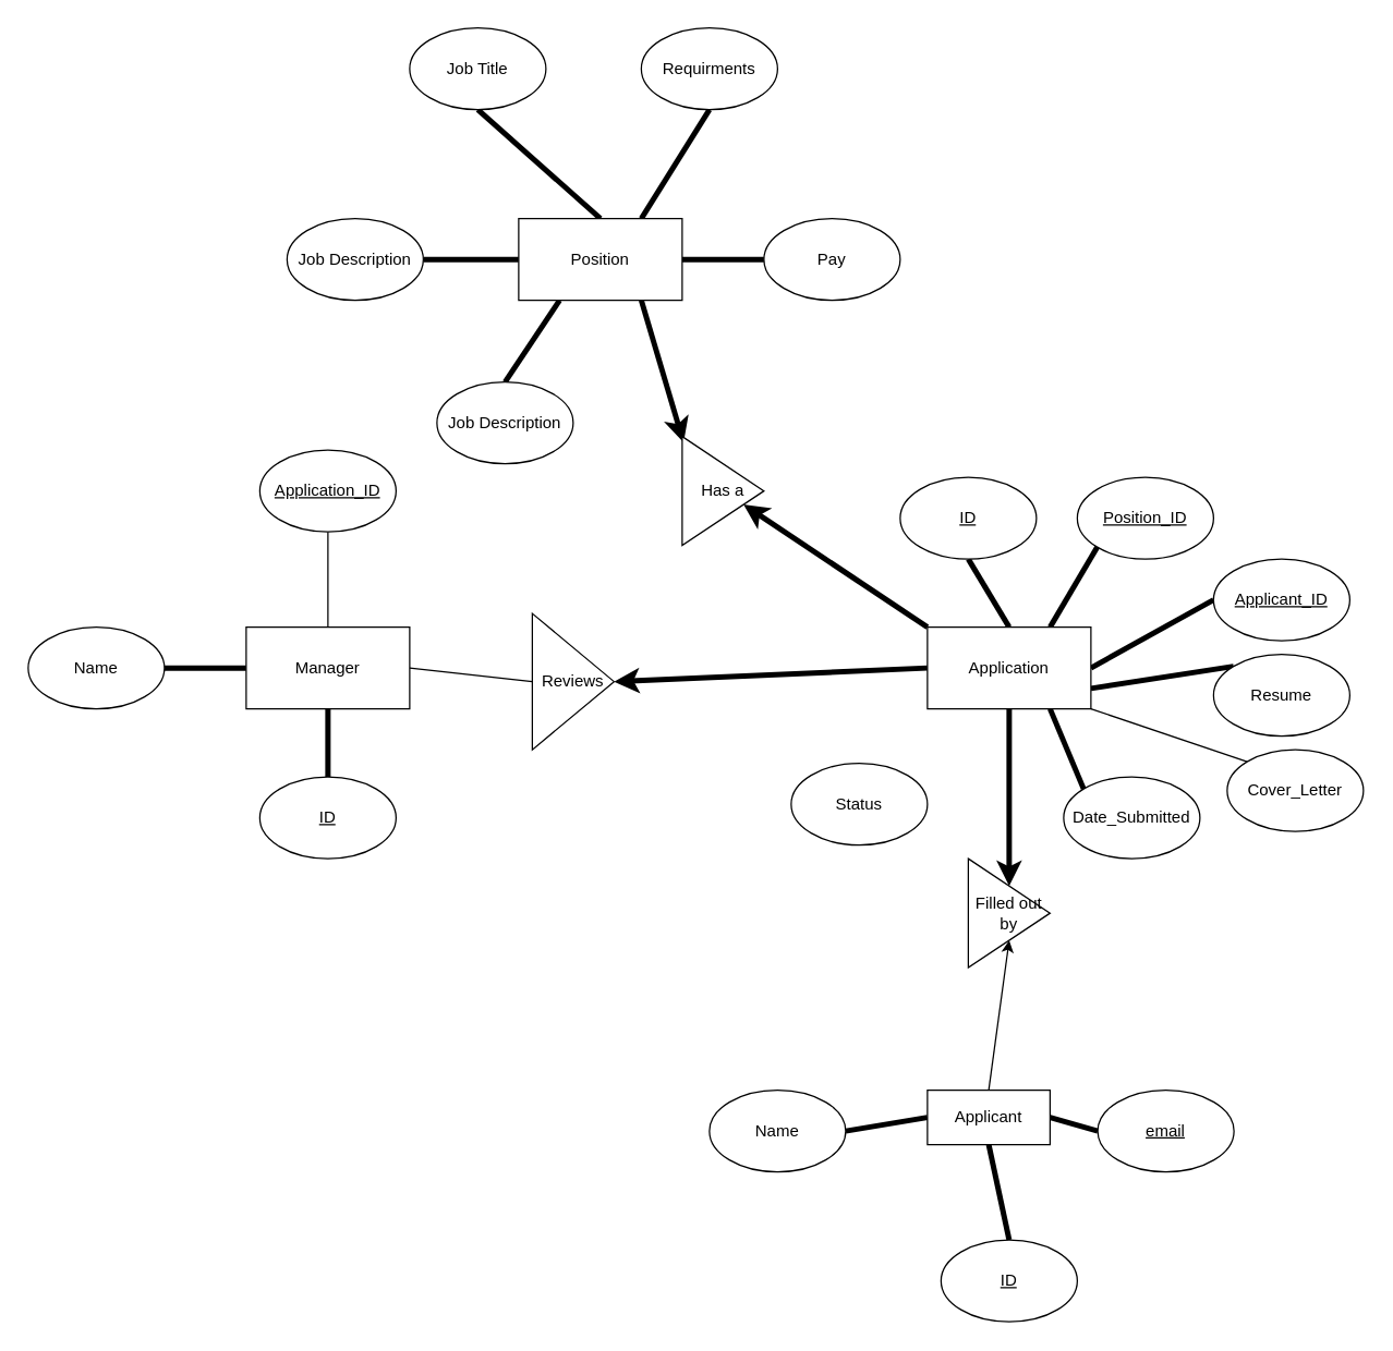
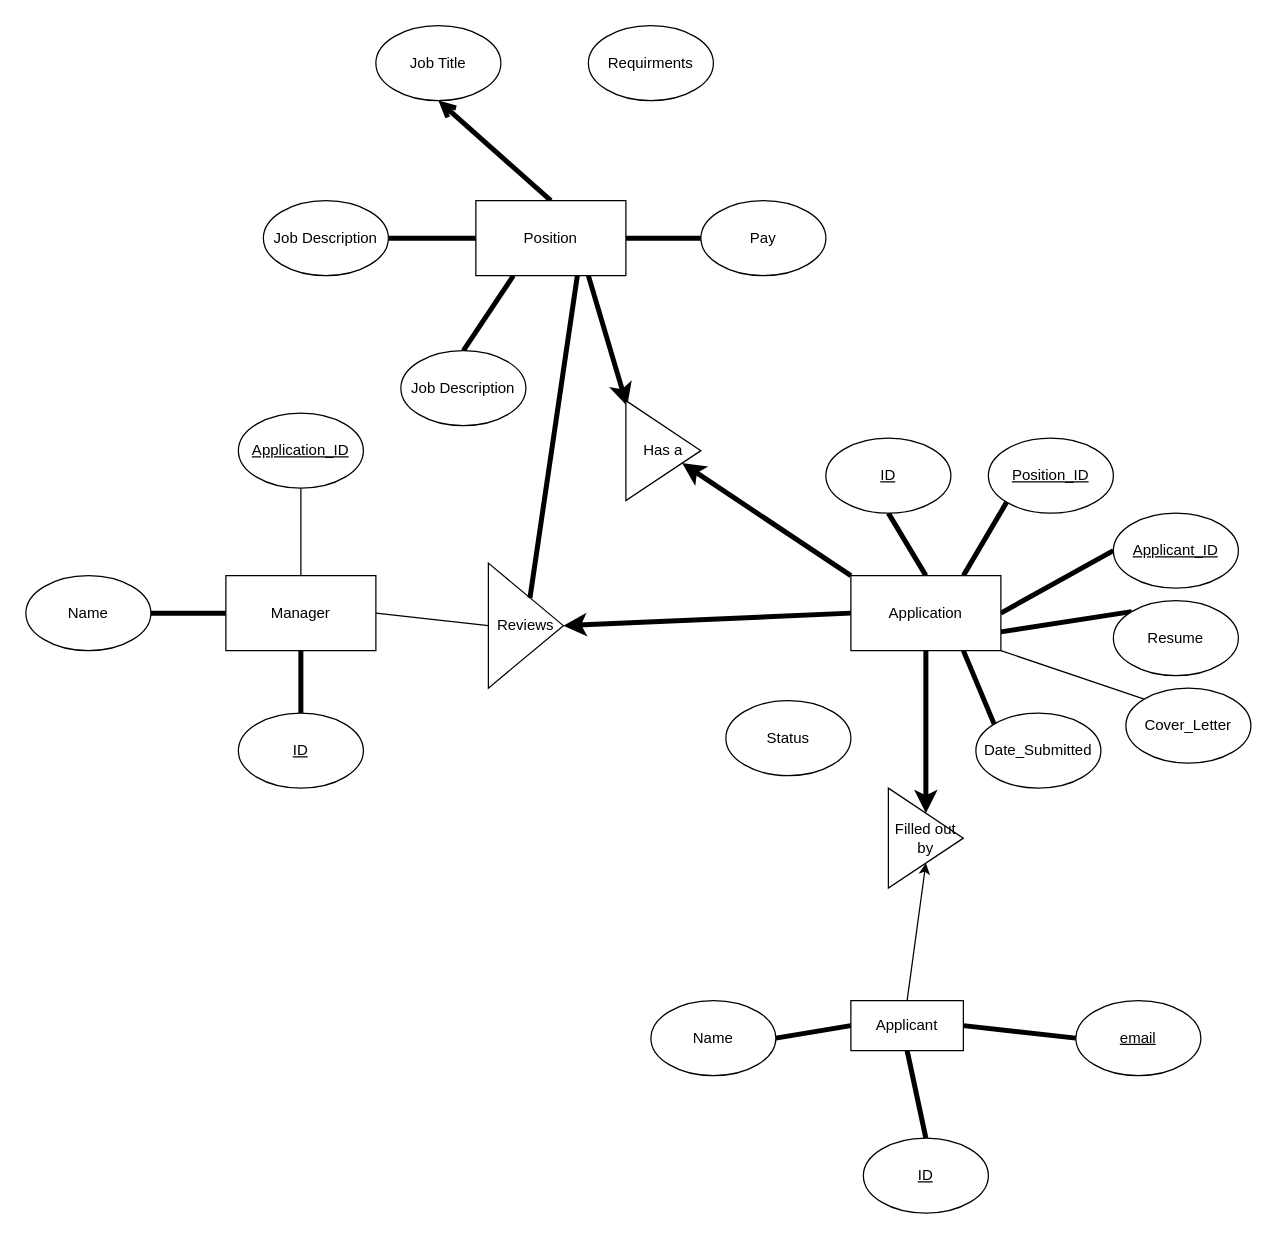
  <mxCell id="0" />
  <mxCell id="1" parent="0" />
  <mxCell id="2" style="edgeStyle=none;html=1;exitX=1;exitY=0.5;exitDx=0;exitDy=0;entryX=0;entryY=0.5;entryDx=0;entryDy=0;endArrow=none;endFill=0;strokeWidth=1;" parent="1" source="6" target="22" edge="1"><mxGeometry relative="1" as="geometry" /></mxCell>
  <mxCell id="3" style="edgeStyle=none;html=1;exitX=0.5;exitY=0;exitDx=0;exitDy=0;entryX=0.5;entryY=1;entryDx=0;entryDy=0;endArrow=none;endFill=0;strokeWidth=1;" parent="1" source="6" target="34" edge="1"><mxGeometry relative="1" as="geometry" /></mxCell>
  <mxCell id="4" style="edgeStyle=none;html=1;exitX=0.5;exitY=1;exitDx=0;exitDy=0;entryX=0.5;entryY=0;entryDx=0;entryDy=0;endArrow=none;endFill=0;strokeWidth=4;" parent="1" source="6" target="32" edge="1"><mxGeometry relative="1" as="geometry" /></mxCell>
  <mxCell id="5" style="edgeStyle=none;html=1;exitX=0;exitY=0.5;exitDx=0;exitDy=0;endArrow=none;endFill=0;strokeWidth=4;" parent="1" source="6" target="33" edge="1"><mxGeometry relative="1" as="geometry" /></mxCell>
  <mxCell id="6" value="Manager" style="rounded=0;whiteSpace=wrap;html=1;" parent="1" vertex="1"><mxGeometry x="180" y="460" width="120" height="60" as="geometry" /></mxCell>
  <mxCell id="7" style="edgeStyle=none;html=1;exitX=0.5;exitY=1;exitDx=0;exitDy=0;entryX=0.5;entryY=0;entryDx=0;entryDy=0;endArrow=classic;endFill=1;strokeWidth=4;" parent="1" source="16" target="23" edge="1"><mxGeometry relative="1" as="geometry"><mxPoint x="739.98" y="640" as="targetPoint" /></mxGeometry></mxCell>
  <mxCell id="8" style="edgeStyle=none;html=1;exitX=0;exitY=0.5;exitDx=0;exitDy=0;entryX=1;entryY=0.5;entryDx=0;entryDy=0;endArrow=classic;endFill=1;strokeWidth=4;" parent="1" source="16" target="22" edge="1"><mxGeometry relative="1" as="geometry" /></mxCell>
  <mxCell id="9" style="edgeStyle=none;html=1;exitX=0;exitY=0;exitDx=0;exitDy=0;endArrow=classic;endFill=1;strokeWidth=4;" parent="1" source="16" target="31" edge="1"><mxGeometry relative="1" as="geometry" /></mxCell>
  <mxCell id="10" style="edgeStyle=none;html=1;exitX=0.5;exitY=0;exitDx=0;exitDy=0;entryX=0.5;entryY=1;entryDx=0;entryDy=0;endArrow=none;endFill=0;strokeWidth=4;" parent="1" source="16" target="42" edge="1"><mxGeometry relative="1" as="geometry" /></mxCell>
  <mxCell id="11" style="edgeStyle=none;html=1;exitX=0.75;exitY=0;exitDx=0;exitDy=0;entryX=0;entryY=1;entryDx=0;entryDy=0;endArrow=none;endFill=0;strokeWidth=4;" parent="1" source="16" target="46" edge="1"><mxGeometry relative="1" as="geometry" /></mxCell>
  <mxCell id="12" style="edgeStyle=none;html=1;exitX=1;exitY=0.5;exitDx=0;exitDy=0;entryX=0;entryY=0.5;entryDx=0;entryDy=0;endArrow=none;endFill=0;strokeWidth=4;" parent="1" source="16" target="43" edge="1"><mxGeometry relative="1" as="geometry" /></mxCell>
  <mxCell id="13" style="edgeStyle=none;html=1;exitX=0.75;exitY=1;exitDx=0;exitDy=0;entryX=0;entryY=0;entryDx=0;entryDy=0;endArrow=none;endFill=0;strokeWidth=4;" parent="1" source="16" target="45" edge="1"><mxGeometry relative="1" as="geometry" /></mxCell>
  <mxCell id="14" style="edgeStyle=none;html=1;exitX=1;exitY=0.75;exitDx=0;exitDy=0;entryX=0;entryY=0;entryDx=0;entryDy=0;endArrow=none;endFill=0;strokeWidth=4;" parent="1" source="16" target="44" edge="1"><mxGeometry relative="1" as="geometry" /></mxCell>
  <mxCell id="15" style="edgeStyle=none;html=1;exitX=1;exitY=1;exitDx=0;exitDy=0;entryX=0;entryY=0;entryDx=0;entryDy=0;endArrow=none;endFill=0;strokeWidth=1;" parent="1" source="16" target="47" edge="1"><mxGeometry relative="1" as="geometry" /></mxCell>
  <mxCell id="16" value="Application" style="rounded=0;whiteSpace=wrap;html=1;" parent="1" vertex="1"><mxGeometry x="680" y="460" width="120" height="60" as="geometry" /></mxCell>
  <mxCell id="17" style="edgeStyle=none;html=1;exitX=0.5;exitY=0;exitDx=0;exitDy=0;entryX=0.5;entryY=1;entryDx=0;entryDy=0;endArrow=classic;endFill=1;strokeWidth=1;" parent="1" source="21" target="23" edge="1"><mxGeometry relative="1" as="geometry"><mxPoint x="739.32" y="720" as="targetPoint" /></mxGeometry></mxCell>
  <mxCell id="18" style="edgeStyle=none;html=1;exitX=0;exitY=0.5;exitDx=0;exitDy=0;entryX=1;entryY=0.5;entryDx=0;entryDy=0;endArrow=none;endFill=0;strokeWidth=4;" parent="1" source="21" target="41" edge="1"><mxGeometry relative="1" as="geometry" /></mxCell>
  <mxCell id="19" style="edgeStyle=none;html=1;exitX=1;exitY=0.5;exitDx=0;exitDy=0;entryX=0;entryY=0.5;entryDx=0;entryDy=0;endArrow=none;endFill=0;strokeWidth=4;" parent="1" source="21" target="40" edge="1"><mxGeometry relative="1" as="geometry" /></mxCell>
  <mxCell id="20" style="edgeStyle=none;html=1;exitX=0.5;exitY=1;exitDx=0;exitDy=0;entryX=0.5;entryY=0;entryDx=0;entryDy=0;endArrow=none;endFill=0;strokeWidth=4;" parent="1" source="21" target="39" edge="1"><mxGeometry relative="1" as="geometry" /></mxCell>
  <mxCell id="21" value="Applicant" style="rounded=0;whiteSpace=wrap;html=1;" parent="1" vertex="1"><mxGeometry x="680" y="800" width="90" height="40" as="geometry" /></mxCell>
  <mxCell id="22" value="Reviews" style="triangle;whiteSpace=wrap;html=1;" parent="1" vertex="1"><mxGeometry x="390" y="450" width="60" height="100" as="geometry" /></mxCell>
  <mxCell id="23" value="Filled out by" style="triangle;whiteSpace=wrap;html=1;" parent="1" vertex="1"><mxGeometry x="710" y="630" width="60" height="80" as="geometry" /></mxCell>
  <mxCell id="24" style="edgeStyle=none;html=1;exitX=0.75;exitY=1;exitDx=0;exitDy=0;entryX=0.017;entryY=0.056;entryDx=0;entryDy=0;entryPerimeter=0;endArrow=classic;endFill=1;strokeWidth=4;" parent="1" source="30" target="31" edge="1"><mxGeometry relative="1" as="geometry" /></mxCell>
  <mxCell id="25" style="edgeStyle=none;html=1;exitX=0;exitY=0.5;exitDx=0;exitDy=0;entryX=1;entryY=0.5;entryDx=0;entryDy=0;endArrow=none;endFill=0;strokeWidth=4;" parent="1" source="30" target="35" edge="1"><mxGeometry relative="1" as="geometry" /></mxCell>
- <mxCell id="26" style="edgeStyle=none;html=1;exitX=0.5;exitY=0;exitDx=0;exitDy=0;entryX=0.5;entryY=1;entryDx=0;entryDy=0;endArrow=none;endFill=0;strokeWidth=4;" parent="1" source="30" target="36" edge="1"><mxGeometry relative="1" as="geometry" /></mxCell>
- <mxCell id="27" style="edgeStyle=none;html=1;exitX=0.75;exitY=0;exitDx=0;exitDy=0;entryX=0.5;entryY=1;entryDx=0;entryDy=0;endArrow=none;endFill=0;strokeWidth=4;" parent="1" source="30" target="38" edge="1"><mxGeometry relative="1" as="geometry" /></mxCell>
+ <mxCell id="26" style="edgeStyle=none;html=1;exitX=0.5;exitY=0;exitDx=0;exitDy=0;entryX=0.5;entryY=1;entryDx=0;entryDy=0;endArrow=open;endFill=0;strokeWidth=4;" parent="1" source="30" target="36" edge="1"><mxGeometry relative="1" as="geometry" /></mxCell>
+ <mxCell id="27" style="edgeStyle=none;html=1;exitX=0.75;exitY=0;exitDx=0;exitDy=0;endArrow=none;endFill=0;strokeWidth=4;" parent="1" source="30" target="22" edge="1"><mxGeometry relative="1" as="geometry" /></mxCell>
  <mxCell id="28" style="edgeStyle=none;html=1;exitX=1;exitY=0.5;exitDx=0;exitDy=0;endArrow=none;endFill=0;strokeWidth=4;" parent="1" source="30" target="37" edge="1"><mxGeometry relative="1" as="geometry" /></mxCell>
  <mxCell id="29" style="edgeStyle=none;html=1;exitX=0.25;exitY=1;exitDx=0;exitDy=0;entryX=0.5;entryY=0;entryDx=0;entryDy=0;endArrow=none;endFill=0;strokeWidth=4;" parent="1" source="30" target="48" edge="1"><mxGeometry relative="1" as="geometry" /></mxCell>
  <mxCell id="30" value="Position" style="rounded=0;whiteSpace=wrap;html=1;" parent="1" vertex="1"><mxGeometry x="380" y="160" width="120" height="60" as="geometry" /></mxCell>
  <mxCell id="31" value="Has a" style="triangle;whiteSpace=wrap;html=1;" parent="1" vertex="1"><mxGeometry x="500" y="320" width="60" height="80" as="geometry" /></mxCell>
  <mxCell id="32" value="&lt;u&gt;ID&lt;/u&gt;" style="ellipse;whiteSpace=wrap;html=1;" parent="1" vertex="1"><mxGeometry x="190" y="570" width="100" height="60" as="geometry" /></mxCell>
  <mxCell id="33" value="Name" style="ellipse;whiteSpace=wrap;html=1;" parent="1" vertex="1"><mxGeometry x="20" y="460" width="100" height="60" as="geometry" /></mxCell>
  <mxCell id="34" value="&lt;u&gt;Application_ID&lt;/u&gt;" style="ellipse;whiteSpace=wrap;html=1;" parent="1" vertex="1"><mxGeometry x="190" y="330" width="100" height="60" as="geometry" /></mxCell>
  <mxCell id="35" value="Job Description" style="ellipse;whiteSpace=wrap;html=1;" parent="1" vertex="1"><mxGeometry x="210" y="160" width="100" height="60" as="geometry" /></mxCell>
  <mxCell id="36" value="Job Title" style="ellipse;whiteSpace=wrap;html=1;" parent="1" vertex="1"><mxGeometry x="300" y="20" width="100" height="60" as="geometry" /></mxCell>
  <mxCell id="37" value="Pay" style="ellipse;whiteSpace=wrap;html=1;" parent="1" vertex="1"><mxGeometry x="560" y="160" width="100" height="60" as="geometry" /></mxCell>
  <mxCell id="38" value="Requirments" style="ellipse;whiteSpace=wrap;html=1;" parent="1" vertex="1"><mxGeometry x="470" y="20" width="100" height="60" as="geometry" /></mxCell>
  <mxCell id="39" value="&lt;u&gt;ID&lt;/u&gt;" style="ellipse;whiteSpace=wrap;html=1;" parent="1" vertex="1"><mxGeometry x="690" y="910" width="100" height="60" as="geometry" /></mxCell>
- <mxCell id="40" value="&lt;u&gt;email&lt;/u&gt;" style="ellipse;whiteSpace=wrap;html=1;" parent="1" vertex="1"><mxGeometry x="805" y="800" width="100" height="60" as="geometry" /></mxCell>
+ <mxCell id="40" value="&lt;u&gt;email&lt;/u&gt;" style="ellipse;whiteSpace=wrap;html=1;" parent="1" vertex="1"><mxGeometry x="860" y="800" width="100" height="60" as="geometry" /></mxCell>
  <mxCell id="41" value="Name" style="ellipse;whiteSpace=wrap;html=1;" parent="1" vertex="1"><mxGeometry x="520" y="800" width="100" height="60" as="geometry" /></mxCell>
  <mxCell id="42" value="&lt;u&gt;ID&lt;/u&gt;" style="ellipse;whiteSpace=wrap;html=1;" parent="1" vertex="1"><mxGeometry x="660" y="350" width="100" height="60" as="geometry" /></mxCell>
  <mxCell id="43" value="&lt;u&gt;Applicant_ID&lt;/u&gt;" style="ellipse;whiteSpace=wrap;html=1;" parent="1" vertex="1"><mxGeometry x="890" y="410" width="100" height="60" as="geometry" /></mxCell>
  <mxCell id="44" value="Resume" style="ellipse;whiteSpace=wrap;html=1;" parent="1" vertex="1"><mxGeometry x="890" y="480" width="100" height="60" as="geometry" /></mxCell>
  <mxCell id="45" value="Date_Submitted" style="ellipse;whiteSpace=wrap;html=1;" parent="1" vertex="1"><mxGeometry x="780" y="570" width="100" height="60" as="geometry" /></mxCell>
  <mxCell id="46" value="&lt;u&gt;Position_ID&lt;/u&gt;" style="ellipse;whiteSpace=wrap;html=1;" parent="1" vertex="1"><mxGeometry x="790" y="350" width="100" height="60" as="geometry" /></mxCell>
  <mxCell id="47" value="Cover_Letter" style="ellipse;whiteSpace=wrap;html=1;" parent="1" vertex="1"><mxGeometry x="900" y="550" width="100" height="60" as="geometry" /></mxCell>
  <mxCell id="48" value="Job Description" style="ellipse;whiteSpace=wrap;html=1;" parent="1" vertex="1"><mxGeometry x="320" y="280" width="100" height="60" as="geometry" /></mxCell>
  <mxCell id="49" value="Status" style="ellipse;whiteSpace=wrap;html=1;" parent="1" vertex="1"><mxGeometry x="580" y="560" width="100" height="60" as="geometry" /></mxCell>
